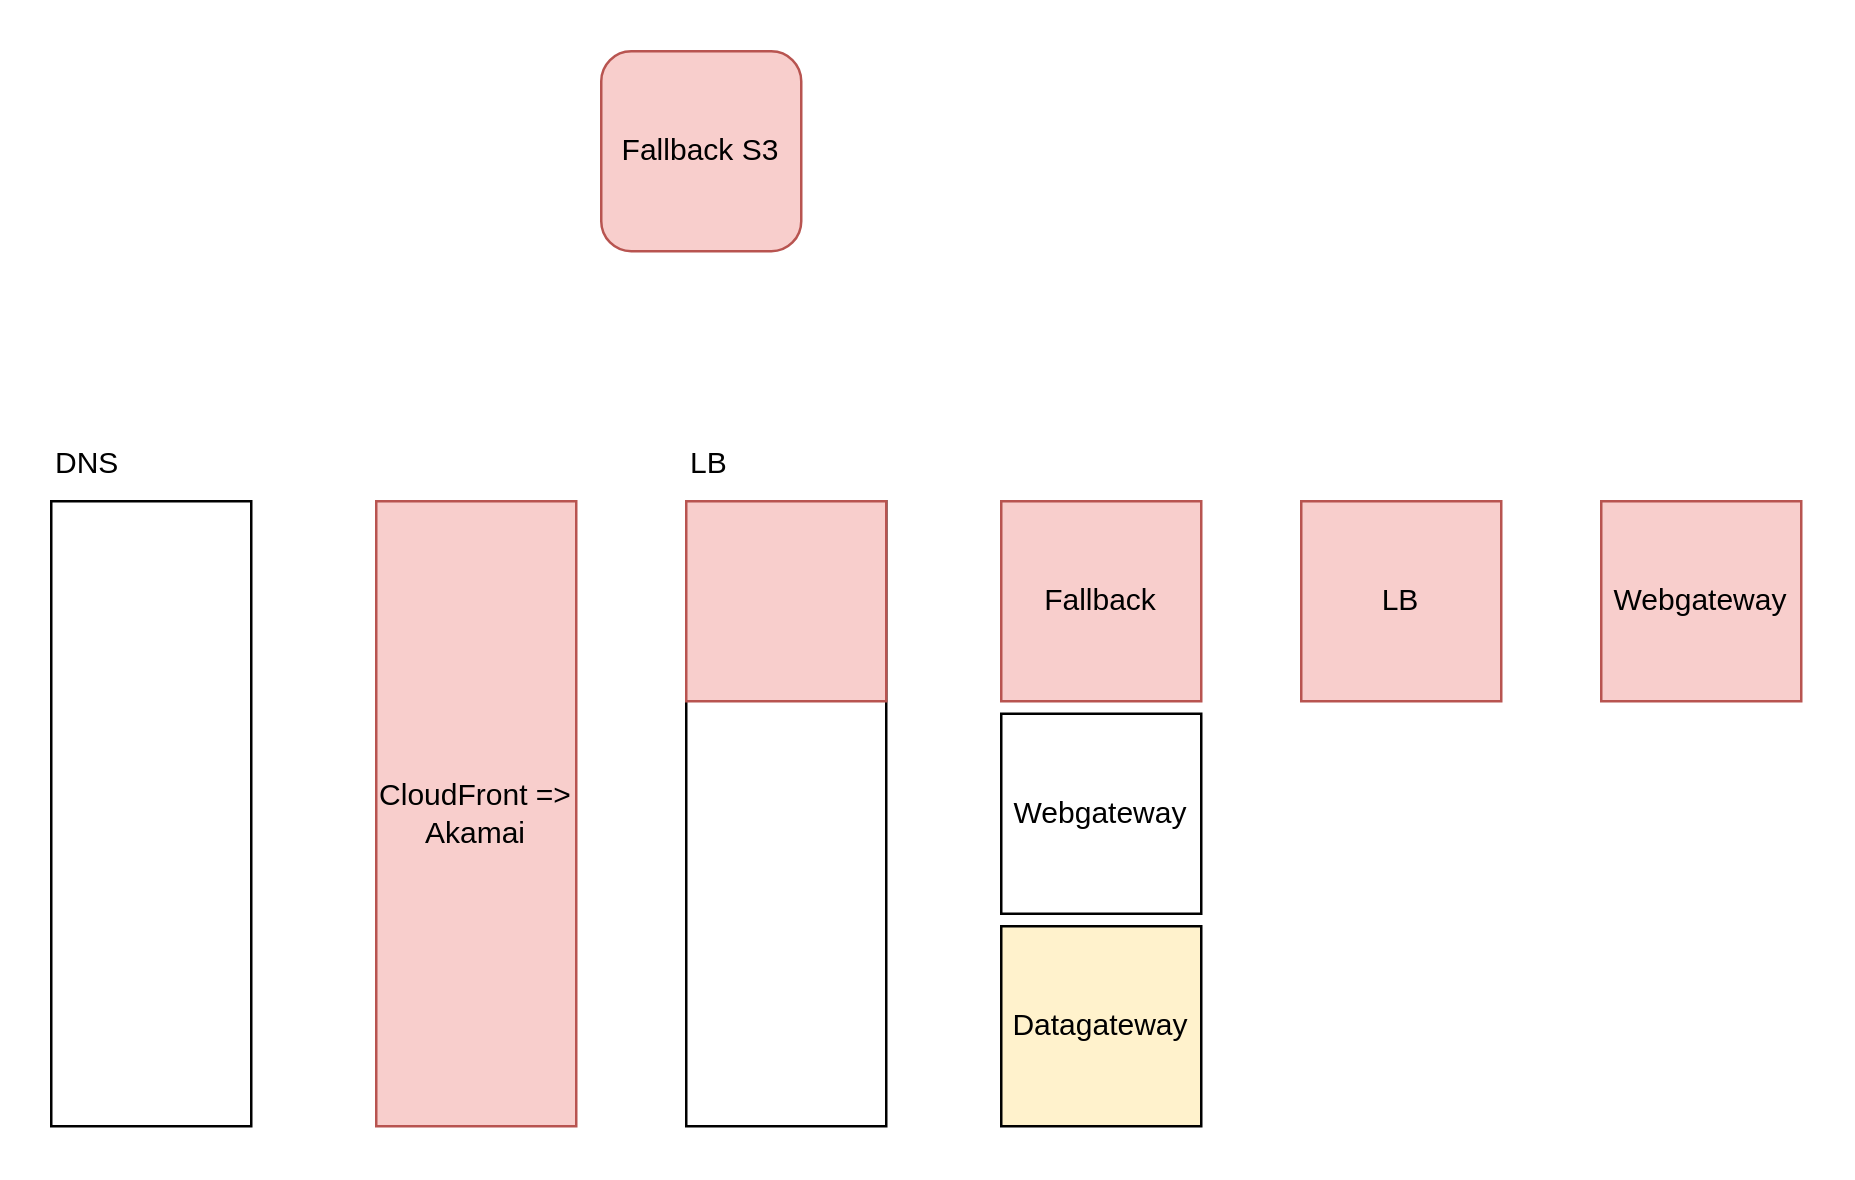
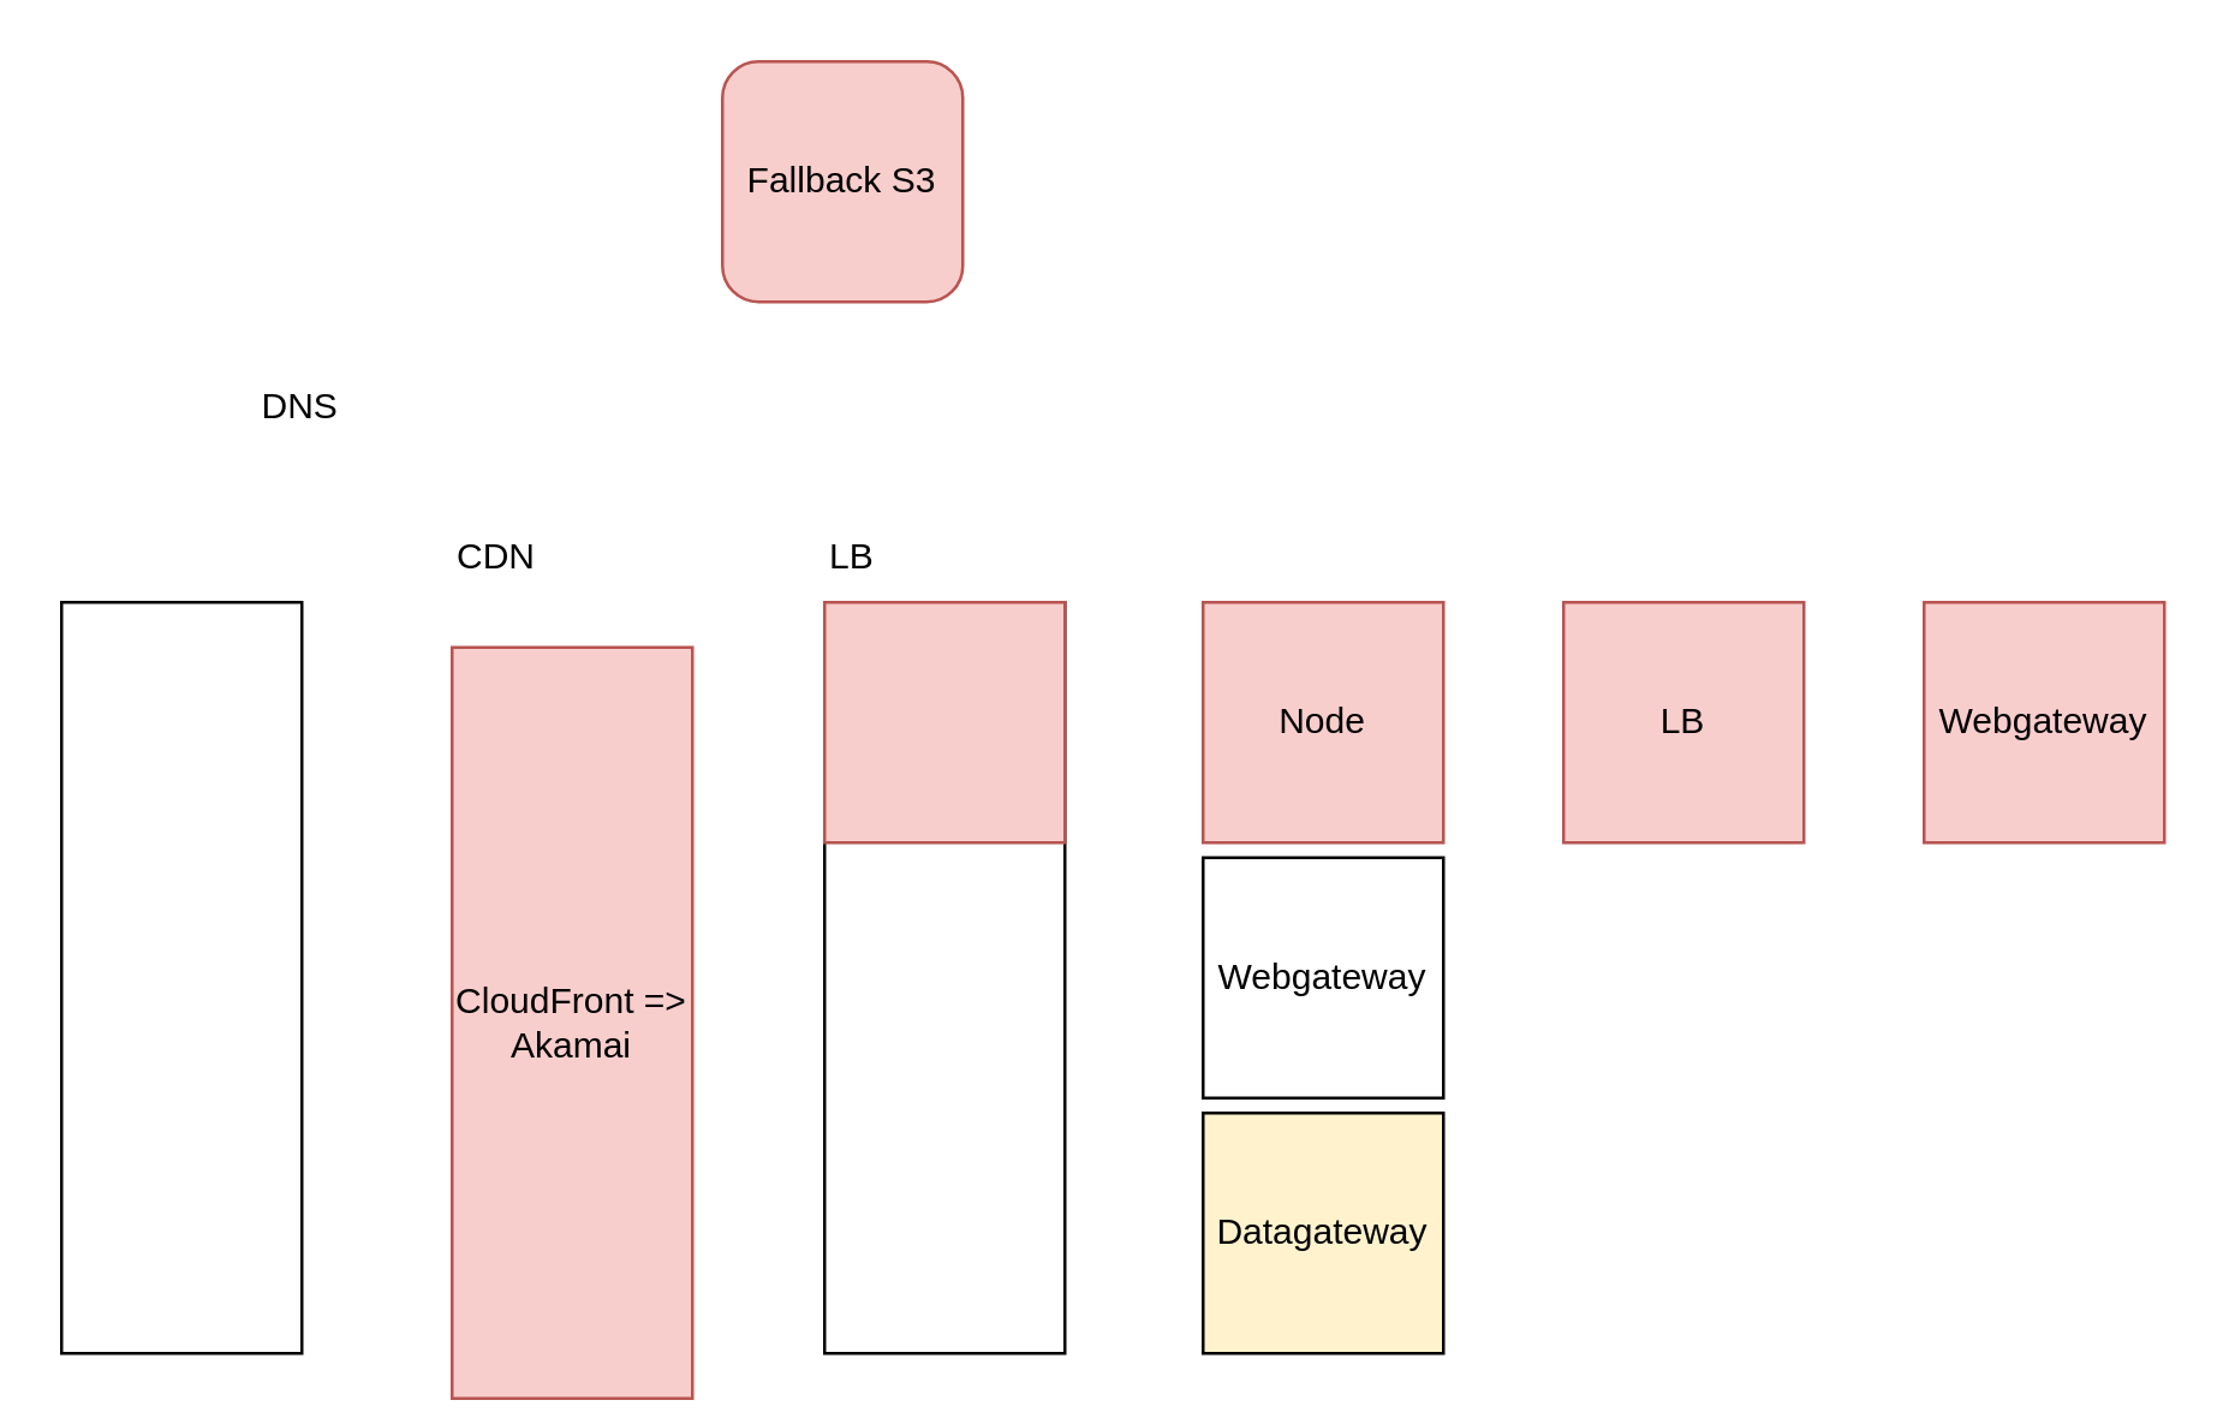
  <mxCell id="0" />
  <mxCell id="1" parent="0" />
  <mxCell id="2" value="" style="rounded=0;whiteSpace=wrap;html=1;" vertex="1" parent="1"><mxGeometry x="20" y="200" width="80" height="250" as="geometry" /></mxCell>
- <mxCell id="3" value="&lt;div&gt;&lt;span style=&quot;background-color: transparent; color: light-dark(rgb(0, 0, 0), rgb(255, 255, 255));&quot;&gt;CloudFront =&amp;gt; Akamai&lt;/span&gt;&lt;/div&gt;" style="rounded=0;whiteSpace=wrap;html=1;fillColor=#f8cecc;strokeColor=#b85450;" vertex="1" parent="1"><mxGeometry x="150" y="200" width="80" height="250" as="geometry" /></mxCell>
+ <mxCell id="3" value="&lt;div&gt;&lt;span style=&quot;background-color: transparent; color: light-dark(rgb(0, 0, 0), rgb(255, 255, 255));&quot;&gt;CloudFront =&amp;gt; Akamai&lt;/span&gt;&lt;/div&gt;" style="rounded=0;whiteSpace=wrap;html=1;fillColor=#f8cecc;strokeColor=#b85450;" vertex="1" parent="1"><mxGeometry x="150" y="215" width="80" height="250" as="geometry" /></mxCell>
  <mxCell id="4" value="" style="rounded=0;whiteSpace=wrap;html=1;" vertex="1" parent="1"><mxGeometry x="274" y="200" width="80" height="250" as="geometry" /></mxCell>
- <mxCell id="5" value="DNS" style="text;html=1;align=left;verticalAlign=middle;whiteSpace=wrap;rounded=0;" vertex="1" parent="1"><mxGeometry x="20" y="170" width="60" height="30" as="geometry" /></mxCell>
+ <mxCell id="5" value="DNS" style="text;html=1;align=left;verticalAlign=middle;whiteSpace=wrap;rounded=0;" vertex="1" parent="1"><mxGeometry x="85" y="120" width="60" height="30" as="geometry" /></mxCell>
+ <mxCell id="6" value="CDN" style="text;html=1;align=left;verticalAlign=middle;whiteSpace=wrap;rounded=0;" vertex="1" parent="1"><mxGeometry x="150" y="170" width="60" height="30" as="geometry" /></mxCell>
  <mxCell id="7" value="LB" style="text;html=1;align=left;verticalAlign=middle;whiteSpace=wrap;rounded=0;" vertex="1" parent="1"><mxGeometry x="274" y="170" width="60" height="30" as="geometry" /></mxCell>
- <mxCell id="8" value="Fallback" style="rounded=0;whiteSpace=wrap;html=1;fillColor=#f8cecc;strokeColor=#b85450;" vertex="1" parent="1"><mxGeometry x="400" y="200" width="80" height="80" as="geometry" /></mxCell>
+ <mxCell id="8" value="Node" style="rounded=0;whiteSpace=wrap;html=1;fillColor=#f8cecc;strokeColor=#b85450;" vertex="1" parent="1"><mxGeometry x="400" y="200" width="80" height="80" as="geometry" /></mxCell>
  <mxCell id="9" value="Webgateway" style="rounded=0;whiteSpace=wrap;html=1;" vertex="1" parent="1"><mxGeometry x="400" y="285" width="80" height="80" as="geometry" /></mxCell>
  <mxCell id="10" value="Datagateway" style="rounded=0;whiteSpace=wrap;html=1;fillColor=#fff2cc;" vertex="1" parent="1"><mxGeometry x="400" y="370" width="80" height="80" as="geometry" /></mxCell>
  <mxCell id="11" value="Webgateway" style="rounded=0;whiteSpace=wrap;html=1;fillColor=#f8cecc;strokeColor=#b85450;" vertex="1" parent="1"><mxGeometry x="640" y="200" width="80" height="80" as="geometry" /></mxCell>
  <mxCell id="12" value="LB" style="rounded=0;whiteSpace=wrap;html=1;fillColor=#f8cecc;strokeColor=#b85450;" vertex="1" parent="1"><mxGeometry x="520" y="200" width="80" height="80" as="geometry" /></mxCell>
  <mxCell id="13" value="" style="rounded=0;whiteSpace=wrap;html=1;fillColor=#f8cecc;strokeColor=#b85450;" vertex="1" parent="1"><mxGeometry x="274" y="200" width="80" height="80" as="geometry" /></mxCell>
  <mxCell id="14" value="Fallback S3" style="whiteSpace=wrap;html=1;fillColor=#f8cecc;strokeColor=#b85450;rounded=1;" vertex="1" parent="1"><mxGeometry x="240" y="20" width="80" height="80" as="geometry" /></mxCell>
